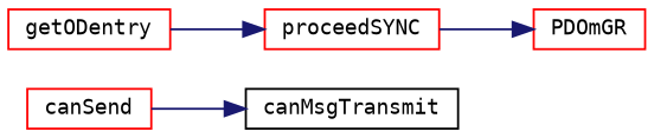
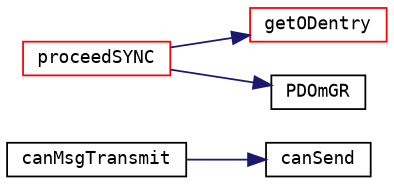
  digraph {
    fontname="DejaVu Sans Mono"
    rankdir=LR
    node [color=red fillcolor=white fontname="DejaVu Sans Mono" fontsize=10 shape=record style=filled]
    edge [color=midnightblue fontname="DejaVu Sans Mono" fontsize=10 labelfontname="FreeSans.ttf" labelfontsize=10 style=solid]
-   n1 [height=0.2 label=canSend width=0.4]
+   n1 [color=black height=0.2 label=canSend width=0.4]
    n2 [color=black height=0.2 label=canMsgTransmit width=0.4]
    n3 [height=0.2 label=proceedSYNC width=0.4]
    n4 [height=0.2 label=getODentry width=0.4]
-   n5 [height=0.2 label=PDOmGR width=0.4]
-   n1 -> n2
-   n4 -> n3
+   n5 [color=black height=0.2 label=PDOmGR width=0.4]
+   n2 -> n1
+   n3 -> n4
    n3 -> n5
  }
